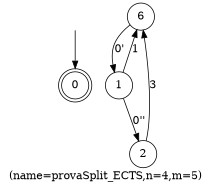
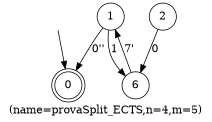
  digraph {
    label="(name=provaSplit_ECTS,n=4,m=5)"
    node [shape=circle]
    _nil [style=invis shape=""]
    0 [shape=doublecircle]
    n3 [label=6]
    2
    1
    _nil -> 0
-   n3 -> 1 [label="0'"]
-   2 -> n3 [label=3]
-   1 -> 2 [label="0''"]
+   n3 -> 1 [label="7'"]
+   2 -> n3 [label=0]
+   1 -> 0 [label="0''"]
    1 -> n3 [label=1]
  }
